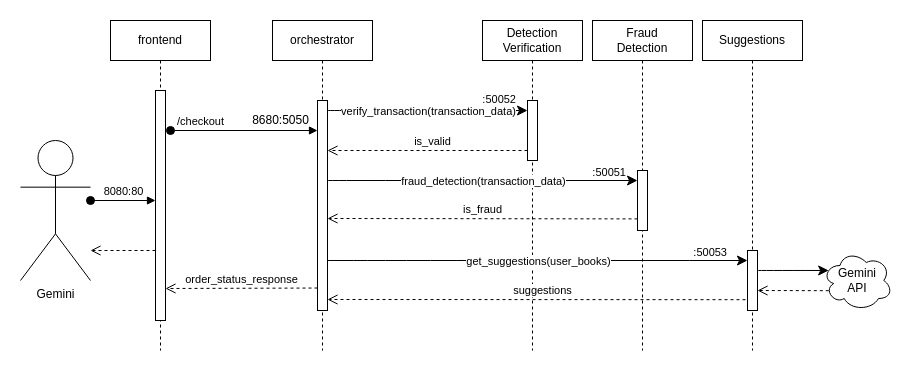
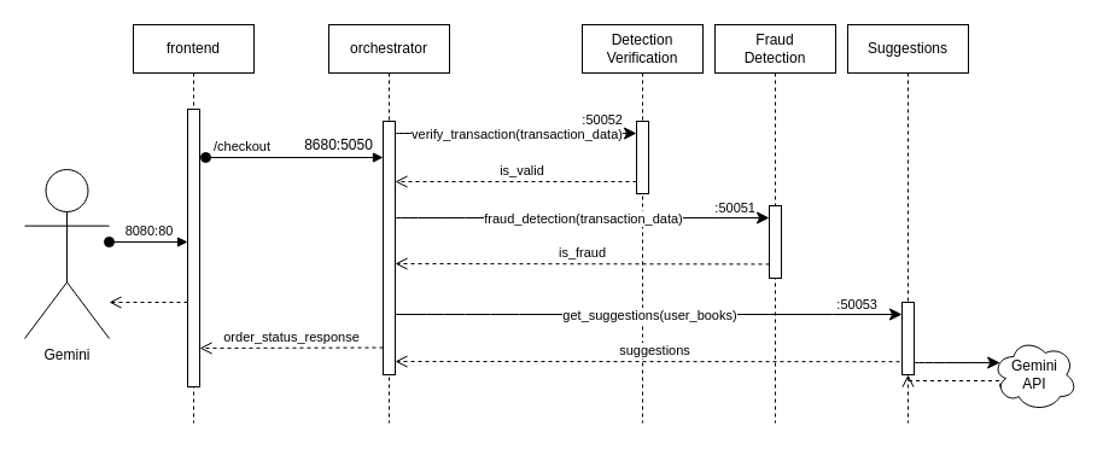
  <mxCell id="0" />
  <mxCell id="1" parent="0" />
  <mxCell id="2" value="orchestrator" style="shape=umlLifeline;perimeter=lifelinePerimeter;whiteSpace=wrap;html=1;container=0;dropTarget=0;collapsible=0;recursiveResize=0;outlineConnect=0;portConstraint=eastwest;newEdgeStyle={&quot;edgeStyle&quot;:&quot;elbowEdgeStyle&quot;,&quot;elbow&quot;:&quot;vertical&quot;,&quot;curved&quot;:0,&quot;rounded&quot;:0};" parent="1" vertex="1"><mxGeometry x="272" y="20" width="100" height="330" as="geometry" /></mxCell>
  <mxCell id="3" value="" style="html=1;points=[];perimeter=orthogonalPerimeter;outlineConnect=0;targetShapes=umlLifeline;portConstraint=eastwest;newEdgeStyle={&quot;edgeStyle&quot;:&quot;elbowEdgeStyle&quot;,&quot;elbow&quot;:&quot;vertical&quot;,&quot;curved&quot;:0,&quot;rounded&quot;:0};" parent="2" vertex="1"><mxGeometry x="45" y="80" width="10" height="210" as="geometry" /></mxCell>
  <mxCell id="4" value="Detection&lt;div&gt;Verification&lt;/div&gt;" style="shape=umlLifeline;perimeter=lifelinePerimeter;whiteSpace=wrap;html=1;container=0;dropTarget=0;collapsible=0;recursiveResize=0;outlineConnect=0;portConstraint=eastwest;newEdgeStyle={&quot;edgeStyle&quot;:&quot;elbowEdgeStyle&quot;,&quot;elbow&quot;:&quot;vertical&quot;,&quot;curved&quot;:0,&quot;rounded&quot;:0};" parent="1" vertex="1"><mxGeometry x="482" y="20" width="100" height="330" as="geometry" /></mxCell>
  <mxCell id="5" value="" style="html=1;points=[];perimeter=orthogonalPerimeter;outlineConnect=0;targetShapes=umlLifeline;portConstraint=eastwest;newEdgeStyle={&quot;edgeStyle&quot;:&quot;elbowEdgeStyle&quot;,&quot;elbow&quot;:&quot;vertical&quot;,&quot;curved&quot;:0,&quot;rounded&quot;:0};" parent="4" vertex="1"><mxGeometry x="45" y="80" width="10" height="60" as="geometry" /></mxCell>
  <mxCell id="6" value="is_valid" style="html=1;verticalAlign=bottom;endArrow=open;dashed=1;endSize=8;edgeStyle=elbowEdgeStyle;elbow=vertical;curved=0;rounded=0;" parent="1" source="5" target="3" edge="1"><mxGeometry x="-0.046" relative="1" as="geometry"><mxPoint x="322" y="150" as="targetPoint" /><Array as="points"><mxPoint x="402" y="150" /></Array><mxPoint x="437" y="150" as="sourcePoint" /><mxPoint as="offset" /></mxGeometry></mxCell>
  <mxCell id="7" value="suggestions" style="html=1;verticalAlign=bottom;endArrow=open;dashed=1;endSize=8;edgeStyle=elbowEdgeStyle;elbow=vertical;curved=0;rounded=0;" parent="1" edge="1"><mxGeometry relative="1" as="geometry"><mxPoint x="327" y="299.003" as="targetPoint" /><Array as="points" /><mxPoint x="757" y="299.2" as="sourcePoint" /></mxGeometry></mxCell>
  <mxCell id="8" value="Fraud&lt;div&gt;Detection&lt;/div&gt;" style="shape=umlLifeline;perimeter=lifelinePerimeter;whiteSpace=wrap;html=1;container=0;dropTarget=0;collapsible=0;recursiveResize=0;outlineConnect=0;portConstraint=eastwest;newEdgeStyle={&quot;edgeStyle&quot;:&quot;elbowEdgeStyle&quot;,&quot;elbow&quot;:&quot;vertical&quot;,&quot;curved&quot;:0,&quot;rounded&quot;:0};" vertex="1" parent="1"><mxGeometry x="592" y="20" width="100" height="330" as="geometry" /></mxCell>
  <mxCell id="9" value="" style="html=1;points=[];perimeter=orthogonalPerimeter;outlineConnect=0;targetShapes=umlLifeline;portConstraint=eastwest;newEdgeStyle={&quot;edgeStyle&quot;:&quot;elbowEdgeStyle&quot;,&quot;elbow&quot;:&quot;vertical&quot;,&quot;curved&quot;:0,&quot;rounded&quot;:0};" vertex="1" parent="8"><mxGeometry x="45" y="150" width="10" height="60" as="geometry" /></mxCell>
  <mxCell id="10" value="Suggestions" style="shape=umlLifeline;perimeter=lifelinePerimeter;whiteSpace=wrap;html=1;container=0;dropTarget=0;collapsible=0;recursiveResize=0;outlineConnect=0;portConstraint=eastwest;newEdgeStyle={&quot;edgeStyle&quot;:&quot;elbowEdgeStyle&quot;,&quot;elbow&quot;:&quot;vertical&quot;,&quot;curved&quot;:0,&quot;rounded&quot;:0};" vertex="1" parent="1"><mxGeometry x="702" y="20" width="100" height="330" as="geometry" /></mxCell>
  <mxCell id="11" value="" style="html=1;points=[];perimeter=orthogonalPerimeter;outlineConnect=0;targetShapes=umlLifeline;portConstraint=eastwest;newEdgeStyle={&quot;edgeStyle&quot;:&quot;elbowEdgeStyle&quot;,&quot;elbow&quot;:&quot;vertical&quot;,&quot;curved&quot;:0,&quot;rounded&quot;:0};" vertex="1" parent="10"><mxGeometry x="45" y="230" width="10" height="60" as="geometry" /></mxCell>
  <mxCell id="12" value="frontend" style="shape=umlLifeline;perimeter=lifelinePerimeter;whiteSpace=wrap;html=1;container=0;dropTarget=0;collapsible=0;recursiveResize=0;outlineConnect=0;portConstraint=eastwest;newEdgeStyle={&quot;edgeStyle&quot;:&quot;elbowEdgeStyle&quot;,&quot;elbow&quot;:&quot;vertical&quot;,&quot;curved&quot;:0,&quot;rounded&quot;:0};" vertex="1" parent="1"><mxGeometry x="110" y="20" width="100" height="330" as="geometry" /></mxCell>
  <mxCell id="13" value="" style="html=1;points=[];perimeter=orthogonalPerimeter;outlineConnect=0;targetShapes=umlLifeline;portConstraint=eastwest;newEdgeStyle={&quot;edgeStyle&quot;:&quot;elbowEdgeStyle&quot;,&quot;elbow&quot;:&quot;vertical&quot;,&quot;curved&quot;:0,&quot;rounded&quot;:0};" vertex="1" parent="12"><mxGeometry x="45" y="70" width="10" height="230" as="geometry" /></mxCell>
  <mxCell id="14" value="/checkout" style="html=1;verticalAlign=bottom;startArrow=oval;endArrow=block;startSize=8;edgeStyle=elbowEdgeStyle;elbow=vertical;curved=0;rounded=0;" parent="1" target="3" edge="1"><mxGeometry x="-0.587" relative="1" as="geometry"><mxPoint x="170" y="130" as="sourcePoint" /><mxPoint x="270" y="130" as="targetPoint" /><mxPoint as="offset" /></mxGeometry></mxCell>
  <mxCell id="15" value="Gemini" style="shape=umlActor;verticalLabelPosition=bottom;verticalAlign=top;html=1;outlineConnect=0;" vertex="1" parent="1"><mxGeometry x="20" y="140" width="70" height="140" as="geometry" /></mxCell>
  <mxCell id="16" value="8080:80" style="html=1;verticalAlign=bottom;startArrow=oval;endArrow=block;startSize=8;edgeStyle=elbowEdgeStyle;elbow=vertical;curved=0;rounded=0;" edge="1" parent="1" source="15"><mxGeometry relative="1" as="geometry"><mxPoint x="95" y="139" as="sourcePoint" /><mxPoint x="155" y="200" as="targetPoint" /></mxGeometry></mxCell>
  <mxCell id="17" value="8680:5050" style="text;html=1;align=center;verticalAlign=middle;resizable=1;points=[];autosize=1;strokeColor=none;fillColor=none;fontSize=12;" vertex="1" parent="1"><mxGeometry x="240" y="110" width="80" height="20" as="geometry" /></mxCell>
- <mxCell id="18" value="Gemini&lt;div&gt;API&lt;/div&gt;" style="ellipse;shape=cloud;whiteSpace=wrap;html=1;" vertex="1" parent="1"><mxGeometry x="822" y="250" width="70" height="60" as="geometry" /></mxCell>
+ <mxCell id="18" value="Gemini&lt;div&gt;API&lt;/div&gt;" style="ellipse;shape=cloud;whiteSpace=wrap;html=1;" vertex="1" parent="1"><mxGeometry x="822" y="280" width="70" height="60" as="geometry" /></mxCell>
  <mxCell id="19" value="" style="endArrow=classic;html=1;rounded=0;fontSize=12;startSize=8;endSize=8;curved=1;entryX=0.088;entryY=0.333;entryDx=0;entryDy=0;entryPerimeter=0;" edge="1" parent="1" source="11" target="18"><mxGeometry width="50" height="50" relative="1" as="geometry"><mxPoint x="762" y="270" as="sourcePoint" /><mxPoint x="822" y="270" as="targetPoint" /></mxGeometry></mxCell>
  <mxCell id="20" value="" style="html=1;verticalAlign=bottom;endArrow=open;dashed=1;endSize=8;edgeStyle=elbowEdgeStyle;elbow=vertical;curved=0;rounded=0;exitX=0.09;exitY=0.67;exitDx=0;exitDy=0;exitPerimeter=0;" edge="1" parent="1" source="18" target="11"><mxGeometry relative="1" as="geometry"><mxPoint x="762" y="290.173" as="targetPoint" /><Array as="points" /><mxPoint x="822" y="290" as="sourcePoint" /></mxGeometry></mxCell>
  <mxCell id="21" value="" style="endArrow=classic;html=1;rounded=0;fontSize=12;startSize=8;endSize=8;curved=1;" edge="1" parent="1"><mxGeometry relative="1" as="geometry"><mxPoint x="327" y="180" as="sourcePoint" /><mxPoint x="637" y="180" as="targetPoint" /></mxGeometry></mxCell>
  <mxCell id="22" value="fraud_detection(transaction_data)" style="edgeLabel;resizable=0;html=1;;align=center;verticalAlign=middle;" connectable="0" vertex="1" parent="21"><mxGeometry relative="1" as="geometry" /></mxCell>
  <mxCell id="23" value=":50051" style="edgeLabel;resizable=0;html=1;;align=right;verticalAlign=bottom;" connectable="0" vertex="1" parent="21"><mxGeometry x="1" relative="1" as="geometry"><mxPoint x="-11" as="offset" /></mxGeometry></mxCell>
  <mxCell id="24" value="" style="endArrow=classic;html=1;rounded=0;fontSize=12;startSize=8;endSize=8;curved=1;" edge="1" parent="1" target="11"><mxGeometry relative="1" as="geometry"><mxPoint x="327" y="260" as="sourcePoint" /><mxPoint x="742" y="260" as="targetPoint" /></mxGeometry></mxCell>
  <mxCell id="25" value="get_suggestions(user_books)" style="edgeLabel;resizable=0;html=1;;align=center;verticalAlign=middle;" connectable="0" vertex="1" parent="24"><mxGeometry relative="1" as="geometry" /></mxCell>
  <mxCell id="26" value=":50053" style="edgeLabel;resizable=0;html=1;;align=right;verticalAlign=bottom;" connectable="0" vertex="1" parent="24"><mxGeometry x="1" relative="1" as="geometry"><mxPoint x="-20" as="offset" /></mxGeometry></mxCell>
  <mxCell id="27" value="" style="endArrow=classic;html=1;rounded=0;fontSize=12;startSize=8;endSize=8;curved=1;" edge="1" parent="1"><mxGeometry relative="1" as="geometry"><mxPoint x="327" y="110" as="sourcePoint" /><mxPoint x="527" y="110" as="targetPoint" /></mxGeometry></mxCell>
  <mxCell id="28" value="verify_transaction(transaction_data)" style="edgeLabel;resizable=0;html=1;;align=center;verticalAlign=middle;" connectable="0" vertex="1" parent="27"><mxGeometry relative="1" as="geometry" /></mxCell>
  <mxCell id="29" value=":50052" style="edgeLabel;resizable=0;html=1;;align=right;verticalAlign=bottom;" connectable="0" vertex="1" parent="27"><mxGeometry x="1" relative="1" as="geometry"><mxPoint x="-11" y="-3" as="offset" /></mxGeometry></mxCell>
  <mxCell id="30" value="is_fraud" style="html=1;verticalAlign=bottom;endArrow=open;dashed=1;endSize=8;edgeStyle=elbowEdgeStyle;elbow=vertical;curved=0;rounded=0;" edge="1" parent="1"><mxGeometry relative="1" as="geometry"><mxPoint x="327" y="218.4" as="targetPoint" /><Array as="points" /><mxPoint x="637" y="218.4" as="sourcePoint" /></mxGeometry></mxCell>
  <mxCell id="31" value="order_status_response" style="html=1;verticalAlign=bottom;endArrow=open;dashed=1;endSize=8;edgeStyle=elbowEdgeStyle;elbow=vertical;curved=0;rounded=0;" edge="1" parent="1"><mxGeometry relative="1" as="geometry"><mxPoint x="165" y="287.529" as="targetPoint" /><Array as="points" /><mxPoint x="317" y="287.529" as="sourcePoint" /></mxGeometry></mxCell>
  <mxCell id="32" value="" style="html=1;verticalAlign=bottom;endArrow=open;dashed=1;endSize=8;edgeStyle=elbowEdgeStyle;elbow=vertical;curved=0;rounded=0;" edge="1" parent="1" source="13"><mxGeometry relative="1" as="geometry"><mxPoint x="90" y="249.999" as="targetPoint" /><Array as="points" /><mxPoint x="150" y="250" as="sourcePoint" /></mxGeometry></mxCell>
